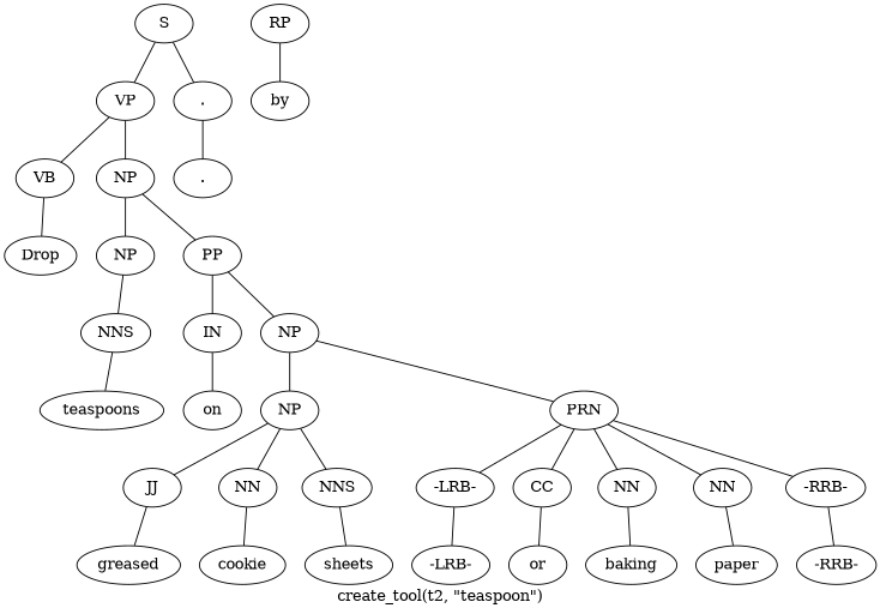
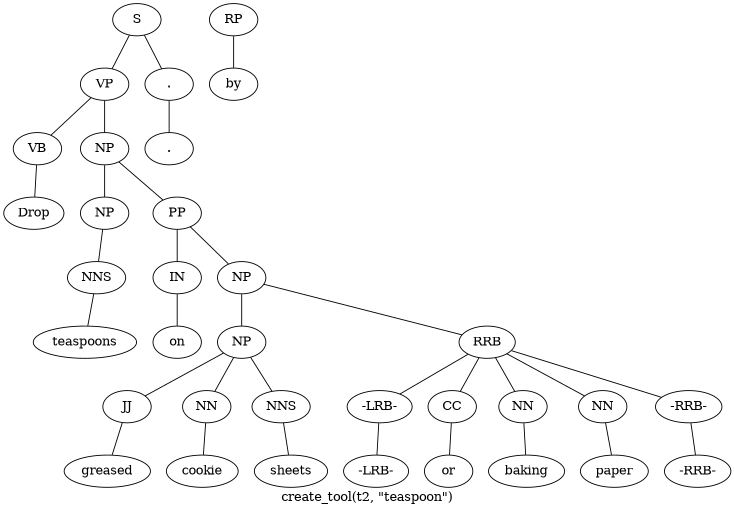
  graph {
    label="create_tool(t2, \"teaspoon\")"
    n1 [label=S]
    n2 [label=VP]
    n3 [label="."]
    n4 [label=VB]
    n5 [label=NP]
    n6 [label="."]
    n7 [label=Drop]
    n8 [label=NP]
    n9 [label=PP]
    n10 [label=RP]
    n11 [label=by]
    n12 [label=NNS]
    n13 [label=IN]
    n14 [label=NP]
    n15 [label=teaspoons]
    n16 [label=on]
    n17 [label=NP]
-   n18 [label=PRN]
+   n18 [label=RRB]
    n19 [label=JJ]
    n20 [label=NN]
    n21 [label=NNS]
    n22 [label="-LRB-"]
    n23 [label=CC]
    n24 [label=NN]
    n25 [label=NN]
    n26 [label="-RRB-"]
    n27 [label=greased]
    n28 [label=cookie]
    n29 [label=sheets]
    n30 [label="-LRB-"]
    n31 [label=or]
    n32 [label=baking]
    n33 [label=paper]
    n34 [label="-RRB-"]
    n1 -- n2
    n1 -- n3
    n2 -- n4
    n2 -- n5
    n3 -- n6
    n4 -- n7
    n5 -- n8
    n5 -- n9
    n8 -- n12
    n9 -- n13
    n9 -- n14
    n10 -- n11
    n12 -- n15
    n13 -- n16
    n14 -- n17
    n14 -- n18
    n17 -- n19
    n17 -- n20
    n17 -- n21
    n18 -- n22
    n18 -- n23
    n18 -- n24
    n18 -- n25
    n18 -- n26
    n19 -- n27
    n20 -- n28
    n21 -- n29
    n22 -- n30
    n23 -- n31
    n24 -- n32
    n25 -- n33
    n26 -- n34
  }
